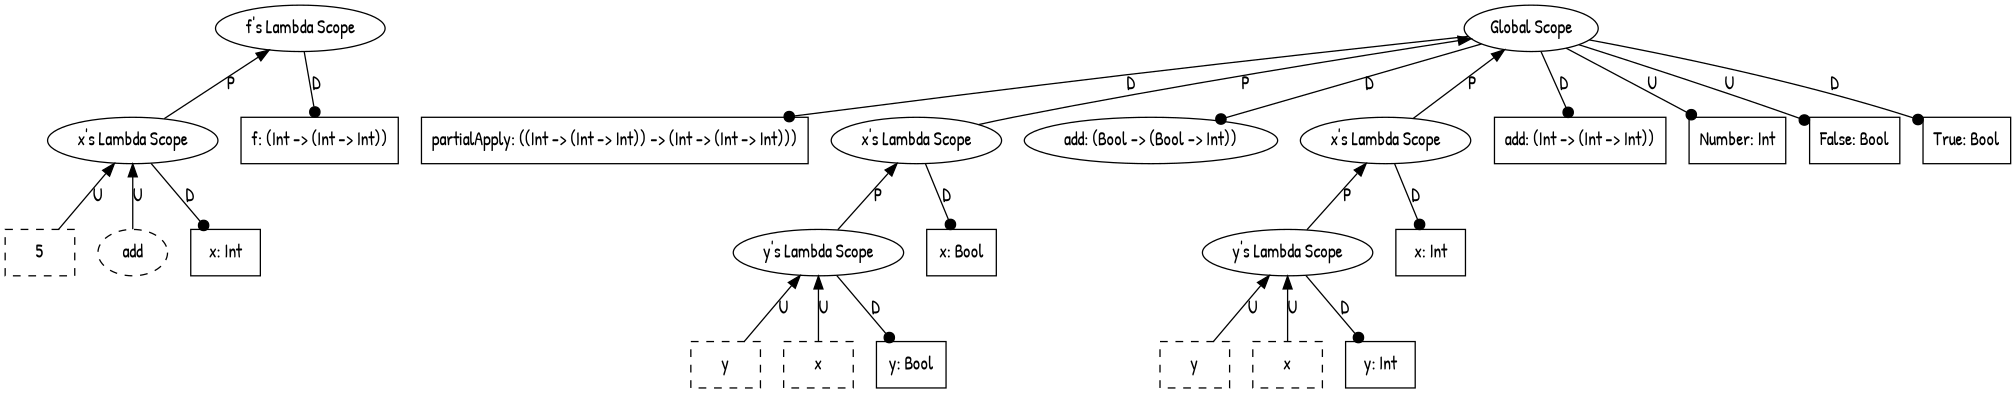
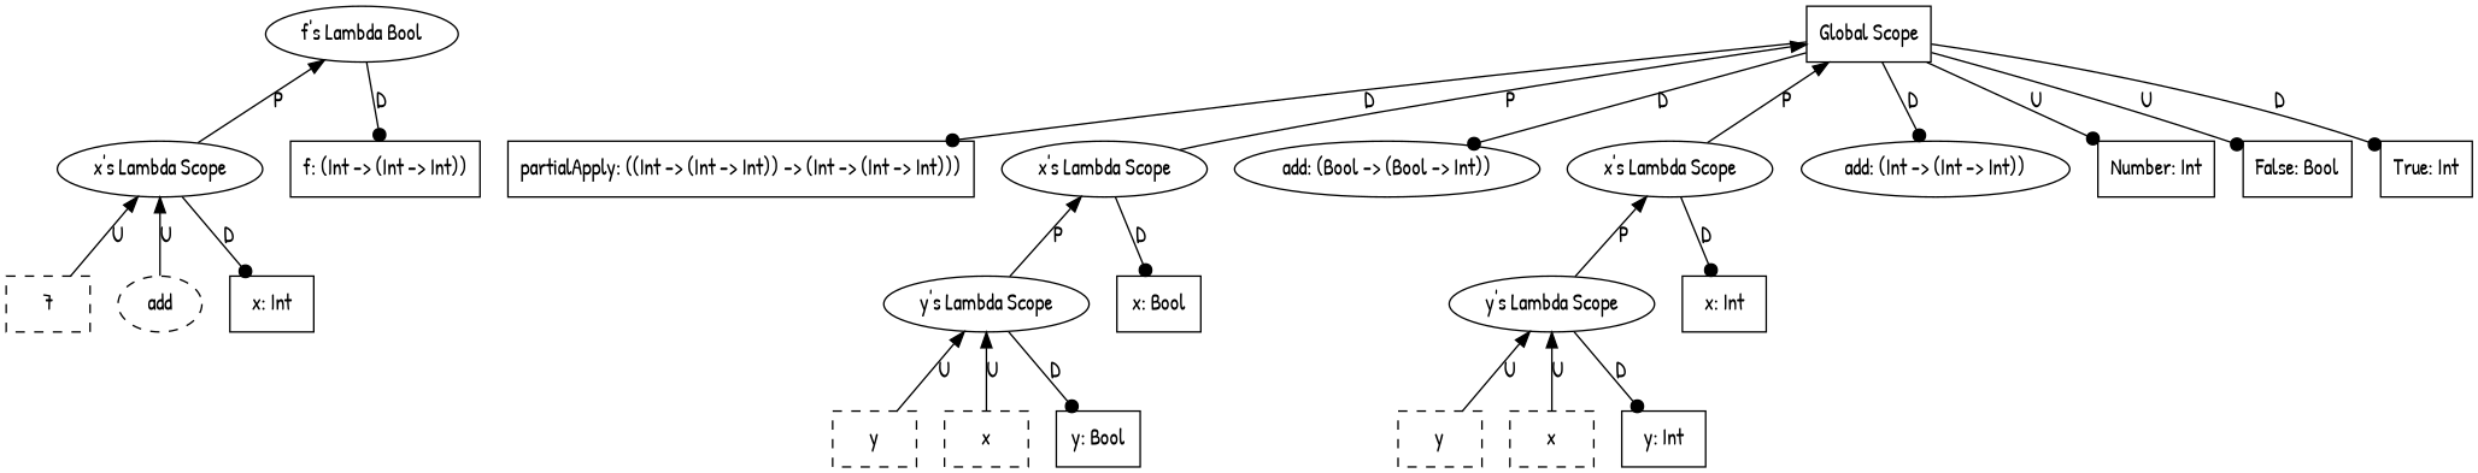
  graph {
    fontname="Patrick Hand"
    node [fontname="Patrick Hand" shape=box]
    edge [dir=forward fontname="Patrick Hand" arrowhead=dot]
-   n1 [label=5 style=dashed]
+   n1 [label=7 style=dashed]
    n2 [label=add shape=ellipse style=dashed]
    n3 [label="x: Int"]
    n4 [label="x's Lambda Scope" shape=ellipse]
    n5 [label="f: (Int -> (Int -> Int))"]
-   n6 [label="f's Lambda Scope" shape=ellipse]
+   n6 [label="f's Lambda Bool" shape=ellipse]
    n7 [label="partialApply: ((Int -> (Int -> Int)) -> (Int -> (Int -> Int)))"]
    n8 [label=y style=dashed]
    n9 [label=x style=dashed]
    n10 [label="y: Bool"]
    n11 [label="y's Lambda Scope" shape=ellipse]
    n12 [label="x: Bool"]
    n13 [label="x's Lambda Scope" shape=ellipse]
    n14 [label="add: (Bool -> (Bool -> Int))" shape=ellipse]
    n15 [label=y style=dashed]
    n16 [label=x style=dashed]
    n17 [label="y: Int"]
    n18 [label="y's Lambda Scope" shape=ellipse]
    n19 [label="x: Int"]
    n20 [label="x's Lambda Scope" shape=ellipse]
-   n21 [label="add: (Int -> (Int -> Int))"]
+   n21 [label="add: (Int -> (Int -> Int))" shape=ellipse]
    n22 [label="Number: Int"]
    n23 [label="False: Bool"]
-   n24 [label="True: Bool"]
-   n25 [label="Global Scope" shape=ellipse]
+   n24 [label="True: Int"]
+   n25 [label="Global Scope"]
    n4 -- n1 [dir=back label=U arrowhead=""]
    n4 -- n2 [dir=back label=U arrowhead=""]
    n4 -- n3 [label=D]
    n6 -- n4 [dir=back label=P arrowhead=""]
    n6 -- n5 [label=D]
    n11 -- n8 [dir=back label=U arrowhead=""]
    n11 -- n9 [dir=back label=U arrowhead=""]
    n11 -- n10 [label=D]
    n13 -- n11 [dir=back label=P arrowhead=""]
    n13 -- n12 [label=D]
    n18 -- n15 [dir=back label=U arrowhead=""]
    n18 -- n16 [dir=back label=U arrowhead=""]
    n18 -- n17 [label=D]
    n20 -- n18 [dir=back label=P arrowhead=""]
    n20 -- n19 [label=D]
    n25 -- n7 [label=D]
    n25 -- n13 [dir=back label=P arrowhead=""]
    n25 -- n14 [label=D]
    n25 -- n20 [dir=back label=P arrowhead=""]
    n25 -- n21 [label=D]
    n25 -- n22 [label=U]
    n25 -- n23 [label=U]
    n25 -- n24 [label=D]
  }
